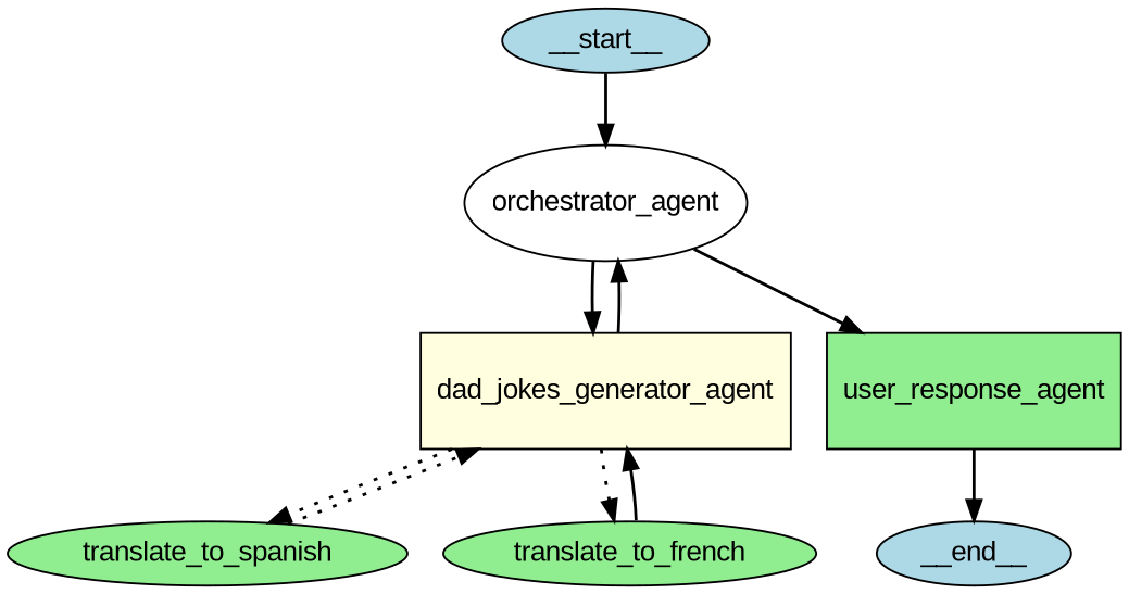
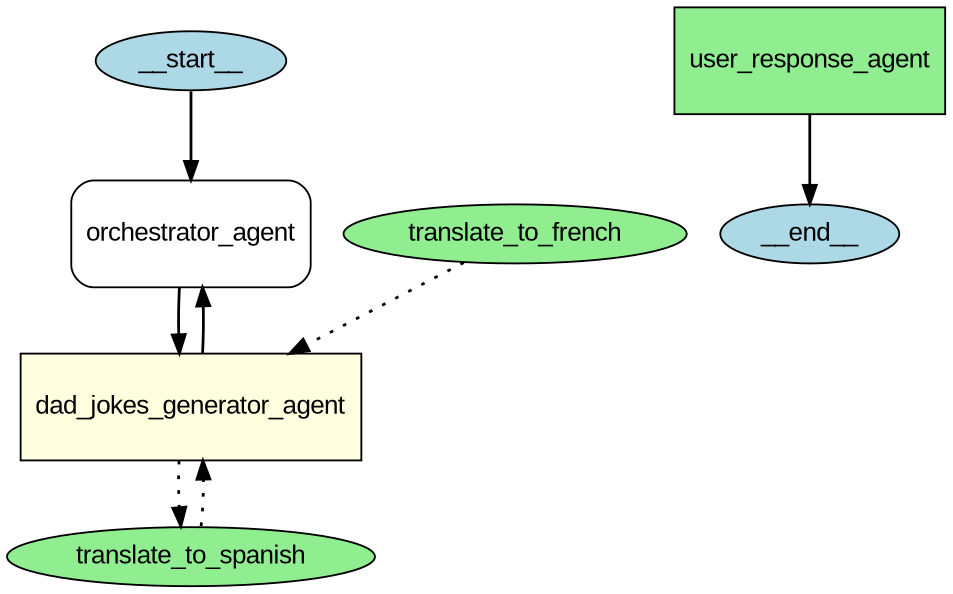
  digraph {
    splines=true
    node [fillcolor=lightgreen fontname=Arial shape=ellipse style=filled]
    edge [penwidth=1.5]
    n1 [fillcolor=lightblue height=0.3 label=__start__ width=0.5]
-   n2 [fillcolor=lightyellow height=0.8 label=orchestrator_agent style=rounded width=1.5]
+   n2 [fillcolor=lightyellow height=0.8 label=orchestrator_agent shape=box style=rounded width=1.5]
    n3 [fillcolor=lightyellow height=0.8 label=dad_jokes_generator_agent shape=box width=1.5]
    n4 [height=0.8 label=user_response_agent shape=box width=1.5]
    n5 [fillcolor=lightblue height=0.3 label=__end__ width=0.5]
    n6 [height=0.3 label=translate_to_spanish width=0.5]
    n7 [height=0.3 label=translate_to_french width=0.5]
    n1 -> n2
    n2 -> n3
-   n2 -> n4
    n3 -> n2
    n3 -> n6 [style=dotted]
-   n3 -> n7 [style=dotted]
    n4 -> n5
    n6 -> n3 [style=dotted]
-   n7 -> n3 [style=solid]
+   n7 -> n3 [style=dotted]
  }
